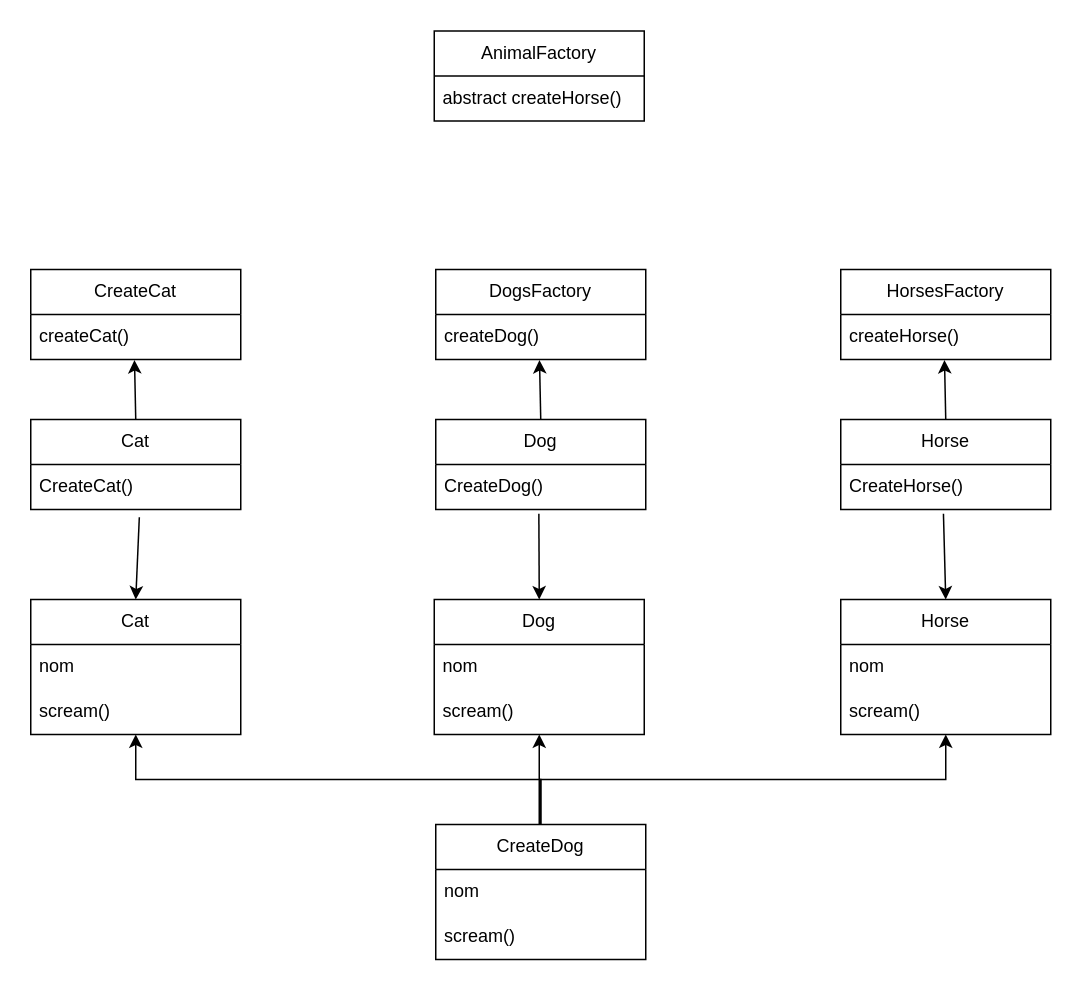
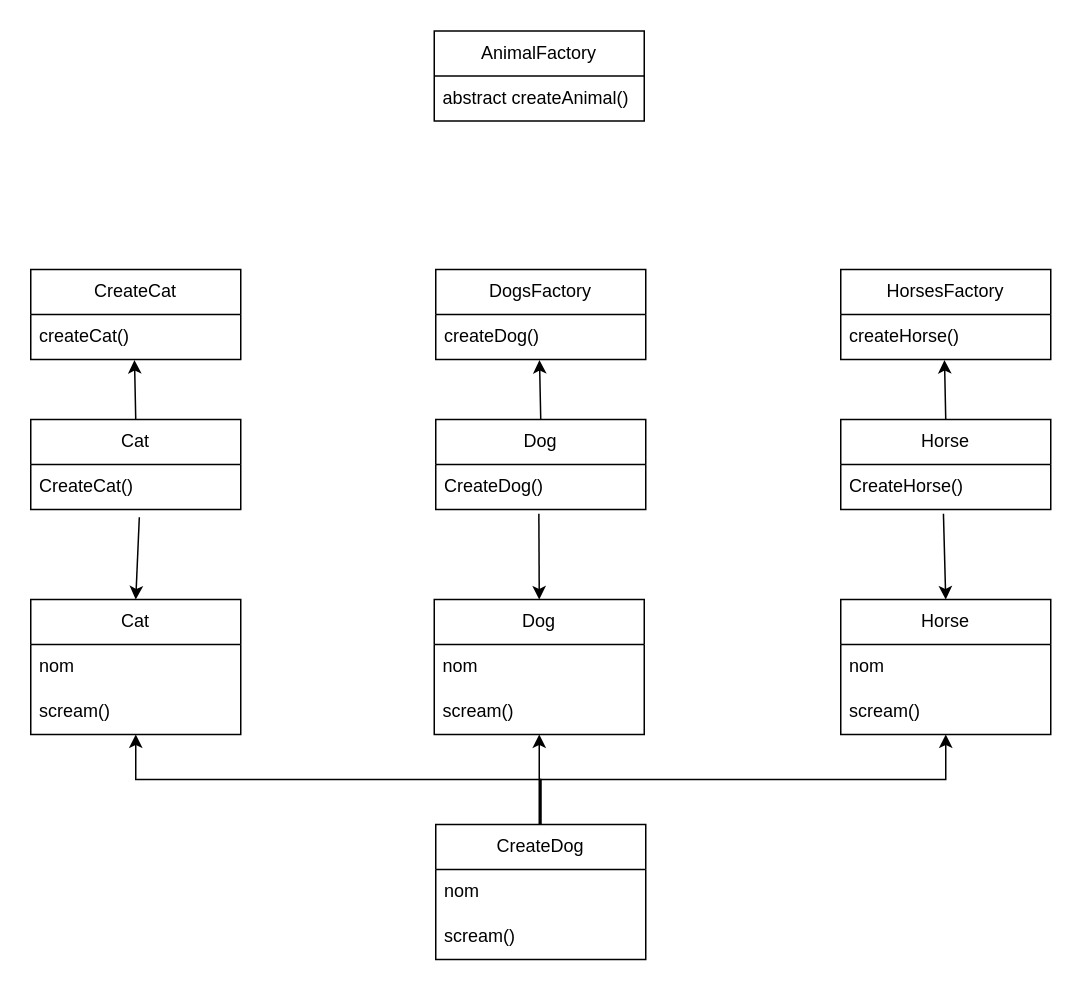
  <mxCell id="0" />
  <mxCell id="1" parent="0" />
  <mxCell id="2" value="CreateCat" style="swimlane;fontStyle=0;childLayout=stackLayout;horizontal=1;startSize=30;horizontalStack=0;resizeParent=1;resizeParentMax=0;resizeLast=0;collapsible=1;marginBottom=0;whiteSpace=wrap;html=1;" vertex="1" parent="1"><mxGeometry x="20" y="179" width="140" height="60" as="geometry" /></mxCell>
  <mxCell id="3" value="createCat()" style="text;strokeColor=none;fillColor=none;align=left;verticalAlign=middle;spacingLeft=4;spacingRight=4;overflow=hidden;points=[[0,0.5],[1,0.5]];portConstraint=eastwest;rotatable=0;whiteSpace=wrap;html=1;" vertex="1" parent="2"><mxGeometry y="30" width="140" height="30" as="geometry" /></mxCell>
  <mxCell id="4" value="Cat" style="swimlane;fontStyle=0;childLayout=stackLayout;horizontal=1;startSize=30;horizontalStack=0;resizeParent=1;resizeParentMax=0;resizeLast=0;collapsible=1;marginBottom=0;whiteSpace=wrap;html=1;" vertex="1" parent="1"><mxGeometry x="20" y="279" width="140" height="60" as="geometry" /></mxCell>
  <mxCell id="5" value="CreateCat()" style="text;strokeColor=none;fillColor=none;align=left;verticalAlign=middle;spacingLeft=4;spacingRight=4;overflow=hidden;points=[[0,0.5],[1,0.5]];portConstraint=eastwest;rotatable=0;whiteSpace=wrap;html=1;" vertex="1" parent="4"><mxGeometry y="30" width="140" height="30" as="geometry" /></mxCell>
  <mxCell id="6" value="" style="endArrow=classic;html=1;rounded=0;exitX=0.5;exitY=0;exitDx=0;exitDy=0;entryX=0.494;entryY=1.013;entryDx=0;entryDy=0;entryPerimeter=0;" edge="1" parent="1" source="4" target="3"><mxGeometry width="50" height="50" relative="1" as="geometry"><mxPoint x="260" y="299" as="sourcePoint" /><mxPoint x="100" y="239" as="targetPoint" /></mxGeometry></mxCell>
  <mxCell id="7" value="" style="endArrow=classic;html=1;rounded=0;exitX=0.517;exitY=1.173;exitDx=0;exitDy=0;exitPerimeter=0;entryX=0.5;entryY=0;entryDx=0;entryDy=0;" edge="1" parent="1" source="5" target="22"><mxGeometry width="50" height="50" relative="1" as="geometry"><mxPoint x="160" y="309.31" as="sourcePoint" /><mxPoint x="90" y="389" as="targetPoint" /></mxGeometry></mxCell>
  <mxCell id="8" value="DogsFactory" style="swimlane;fontStyle=0;childLayout=stackLayout;horizontal=1;startSize=30;horizontalStack=0;resizeParent=1;resizeParentMax=0;resizeLast=0;collapsible=1;marginBottom=0;whiteSpace=wrap;html=1;" vertex="1" parent="1"><mxGeometry x="290" y="179" width="140" height="60" as="geometry" /></mxCell>
  <mxCell id="9" value="createDog()" style="text;strokeColor=none;fillColor=none;align=left;verticalAlign=middle;spacingLeft=4;spacingRight=4;overflow=hidden;points=[[0,0.5],[1,0.5]];portConstraint=eastwest;rotatable=0;whiteSpace=wrap;html=1;" vertex="1" parent="8"><mxGeometry y="30" width="140" height="30" as="geometry" /></mxCell>
  <mxCell id="10" value="Dog" style="swimlane;fontStyle=0;childLayout=stackLayout;horizontal=1;startSize=30;horizontalStack=0;resizeParent=1;resizeParentMax=0;resizeLast=0;collapsible=1;marginBottom=0;whiteSpace=wrap;html=1;" vertex="1" parent="1"><mxGeometry x="290" y="279" width="140" height="60" as="geometry" /></mxCell>
  <mxCell id="11" value="CreateDog()" style="text;strokeColor=none;fillColor=none;align=left;verticalAlign=middle;spacingLeft=4;spacingRight=4;overflow=hidden;points=[[0,0.5],[1,0.5]];portConstraint=eastwest;rotatable=0;whiteSpace=wrap;html=1;" vertex="1" parent="10"><mxGeometry y="30" width="140" height="30" as="geometry" /></mxCell>
  <mxCell id="12" value="" style="endArrow=classic;html=1;rounded=0;exitX=0.5;exitY=0;exitDx=0;exitDy=0;entryX=0.494;entryY=1.013;entryDx=0;entryDy=0;entryPerimeter=0;" edge="1" parent="1" source="10" target="9"><mxGeometry width="50" height="50" relative="1" as="geometry"><mxPoint x="530" y="299" as="sourcePoint" /><mxPoint x="370" y="239" as="targetPoint" /></mxGeometry></mxCell>
  <mxCell id="13" value="" style="endArrow=classic;html=1;rounded=0;exitX=0.491;exitY=1.093;exitDx=0;exitDy=0;exitPerimeter=0;entryX=0.5;entryY=0;entryDx=0;entryDy=0;" edge="1" parent="1" source="11" target="25"><mxGeometry width="50" height="50" relative="1" as="geometry"><mxPoint x="430" y="309.31" as="sourcePoint" /><mxPoint x="364" y="389" as="targetPoint" /></mxGeometry></mxCell>
  <mxCell id="14" value="HorsesFactory" style="swimlane;fontStyle=0;childLayout=stackLayout;horizontal=1;startSize=30;horizontalStack=0;resizeParent=1;resizeParentMax=0;resizeLast=0;collapsible=1;marginBottom=0;whiteSpace=wrap;html=1;" vertex="1" parent="1"><mxGeometry x="560" y="179" width="140" height="60" as="geometry" /></mxCell>
  <mxCell id="15" value="createHorse()" style="text;strokeColor=none;fillColor=none;align=left;verticalAlign=middle;spacingLeft=4;spacingRight=4;overflow=hidden;points=[[0,0.5],[1,0.5]];portConstraint=eastwest;rotatable=0;whiteSpace=wrap;html=1;" vertex="1" parent="14"><mxGeometry y="30" width="140" height="30" as="geometry" /></mxCell>
  <mxCell id="16" value="Horse" style="swimlane;fontStyle=0;childLayout=stackLayout;horizontal=1;startSize=30;horizontalStack=0;resizeParent=1;resizeParentMax=0;resizeLast=0;collapsible=1;marginBottom=0;whiteSpace=wrap;html=1;" vertex="1" parent="1"><mxGeometry x="560" y="279" width="140" height="60" as="geometry" /></mxCell>
  <mxCell id="17" value="CreateHorse()" style="text;strokeColor=none;fillColor=none;align=left;verticalAlign=middle;spacingLeft=4;spacingRight=4;overflow=hidden;points=[[0,0.5],[1,0.5]];portConstraint=eastwest;rotatable=0;whiteSpace=wrap;html=1;" vertex="1" parent="16"><mxGeometry y="30" width="140" height="30" as="geometry" /></mxCell>
  <mxCell id="18" value="" style="endArrow=classic;html=1;rounded=0;exitX=0.5;exitY=0;exitDx=0;exitDy=0;entryX=0.494;entryY=1.013;entryDx=0;entryDy=0;entryPerimeter=0;" edge="1" parent="1" source="16" target="15"><mxGeometry width="50" height="50" relative="1" as="geometry"><mxPoint x="800" y="299" as="sourcePoint" /><mxPoint x="640" y="239" as="targetPoint" /></mxGeometry></mxCell>
  <mxCell id="19" value="" style="endArrow=classic;html=1;rounded=0;exitX=0.489;exitY=1.093;exitDx=0;exitDy=0;exitPerimeter=0;entryX=0.5;entryY=0;entryDx=0;entryDy=0;" edge="1" parent="1" source="17" target="28"><mxGeometry width="50" height="50" relative="1" as="geometry"><mxPoint x="700" y="309.31" as="sourcePoint" /><mxPoint x="630" y="389" as="targetPoint" /><Array as="points" /></mxGeometry></mxCell>
  <mxCell id="20" value="AnimalFactory" style="swimlane;fontStyle=0;childLayout=stackLayout;horizontal=1;startSize=30;horizontalStack=0;resizeParent=1;resizeParentMax=0;resizeLast=0;collapsible=1;marginBottom=0;whiteSpace=wrap;html=1;" vertex="1" parent="1"><mxGeometry x="289" y="20" width="140" height="60" as="geometry" /></mxCell>
- <mxCell id="21" value="abstract createHorse()" style="text;strokeColor=none;fillColor=none;align=left;verticalAlign=middle;spacingLeft=4;spacingRight=4;overflow=hidden;points=[[0,0.5],[1,0.5]];portConstraint=eastwest;rotatable=0;whiteSpace=wrap;html=1;" vertex="1" parent="20"><mxGeometry y="30" width="140" height="30" as="geometry" /></mxCell>
+ <mxCell id="21" value="abstract createAnimal()" style="text;strokeColor=none;fillColor=none;align=left;verticalAlign=middle;spacingLeft=4;spacingRight=4;overflow=hidden;points=[[0,0.5],[1,0.5]];portConstraint=eastwest;rotatable=0;whiteSpace=wrap;html=1;" vertex="1" parent="20"><mxGeometry y="30" width="140" height="30" as="geometry" /></mxCell>
  <mxCell id="22" value="Cat" style="swimlane;fontStyle=0;childLayout=stackLayout;horizontal=1;startSize=30;horizontalStack=0;resizeParent=1;resizeParentMax=0;resizeLast=0;collapsible=1;marginBottom=0;whiteSpace=wrap;html=1;" vertex="1" parent="1"><mxGeometry x="20" y="399" width="140" height="90" as="geometry" /></mxCell>
  <mxCell id="23" value="nom" style="text;strokeColor=none;fillColor=none;align=left;verticalAlign=middle;spacingLeft=4;spacingRight=4;overflow=hidden;points=[[0,0.5],[1,0.5]];portConstraint=eastwest;rotatable=0;whiteSpace=wrap;html=1;" vertex="1" parent="22"><mxGeometry y="30" width="140" height="30" as="geometry" /></mxCell>
  <mxCell id="24" value="scream()" style="text;strokeColor=none;fillColor=none;align=left;verticalAlign=middle;spacingLeft=4;spacingRight=4;overflow=hidden;points=[[0,0.5],[1,0.5]];portConstraint=eastwest;rotatable=0;whiteSpace=wrap;html=1;" vertex="1" parent="22"><mxGeometry y="60" width="140" height="30" as="geometry" /></mxCell>
  <mxCell id="25" value="Dog" style="swimlane;fontStyle=0;childLayout=stackLayout;horizontal=1;startSize=30;horizontalStack=0;resizeParent=1;resizeParentMax=0;resizeLast=0;collapsible=1;marginBottom=0;whiteSpace=wrap;html=1;" vertex="1" parent="1"><mxGeometry x="289" y="399" width="140" height="90" as="geometry" /></mxCell>
  <mxCell id="26" value="nom" style="text;strokeColor=none;fillColor=none;align=left;verticalAlign=middle;spacingLeft=4;spacingRight=4;overflow=hidden;points=[[0,0.5],[1,0.5]];portConstraint=eastwest;rotatable=0;whiteSpace=wrap;html=1;" vertex="1" parent="25"><mxGeometry y="30" width="140" height="30" as="geometry" /></mxCell>
  <mxCell id="27" value="scream()" style="text;strokeColor=none;fillColor=none;align=left;verticalAlign=middle;spacingLeft=4;spacingRight=4;overflow=hidden;points=[[0,0.5],[1,0.5]];portConstraint=eastwest;rotatable=0;whiteSpace=wrap;html=1;" vertex="1" parent="25"><mxGeometry y="60" width="140" height="30" as="geometry" /></mxCell>
  <mxCell id="28" value="Horse" style="swimlane;fontStyle=0;childLayout=stackLayout;horizontal=1;startSize=30;horizontalStack=0;resizeParent=1;resizeParentMax=0;resizeLast=0;collapsible=1;marginBottom=0;whiteSpace=wrap;html=1;" vertex="1" parent="1"><mxGeometry x="560" y="399" width="140" height="90" as="geometry" /></mxCell>
  <mxCell id="29" value="nom" style="text;strokeColor=none;fillColor=none;align=left;verticalAlign=middle;spacingLeft=4;spacingRight=4;overflow=hidden;points=[[0,0.5],[1,0.5]];portConstraint=eastwest;rotatable=0;whiteSpace=wrap;html=1;" vertex="1" parent="28"><mxGeometry y="30" width="140" height="30" as="geometry" /></mxCell>
  <mxCell id="30" value="scream()" style="text;strokeColor=none;fillColor=none;align=left;verticalAlign=middle;spacingLeft=4;spacingRight=4;overflow=hidden;points=[[0,0.5],[1,0.5]];portConstraint=eastwest;rotatable=0;whiteSpace=wrap;html=1;" vertex="1" parent="28"><mxGeometry y="60" width="140" height="30" as="geometry" /></mxCell>
  <mxCell id="31" value="" style="edgeStyle=orthogonalEdgeStyle;rounded=0;orthogonalLoop=1;jettySize=auto;html=1;" edge="1" parent="1" source="32" target="27"><mxGeometry relative="1" as="geometry"><Array as="points"><mxPoint x="359" y="529" /><mxPoint x="359" y="529" /></Array></mxGeometry></mxCell>
  <mxCell id="32" value="CreateDog" style="swimlane;fontStyle=0;childLayout=stackLayout;horizontal=1;startSize=30;horizontalStack=0;resizeParent=1;resizeParentMax=0;resizeLast=0;collapsible=1;marginBottom=0;whiteSpace=wrap;html=1;" vertex="1" parent="1"><mxGeometry x="290" y="549" width="140" height="90" as="geometry" /></mxCell>
  <mxCell id="33" value="nom" style="text;strokeColor=none;fillColor=none;align=left;verticalAlign=middle;spacingLeft=4;spacingRight=4;overflow=hidden;points=[[0,0.5],[1,0.5]];portConstraint=eastwest;rotatable=0;whiteSpace=wrap;html=1;" vertex="1" parent="32"><mxGeometry y="30" width="140" height="30" as="geometry" /></mxCell>
  <mxCell id="34" value="scream()" style="text;strokeColor=none;fillColor=none;align=left;verticalAlign=middle;spacingLeft=4;spacingRight=4;overflow=hidden;points=[[0,0.5],[1,0.5]];portConstraint=eastwest;rotatable=0;whiteSpace=wrap;html=1;" vertex="1" parent="32"><mxGeometry y="60" width="140" height="30" as="geometry" /></mxCell>
  <mxCell id="35" style="edgeStyle=orthogonalEdgeStyle;rounded=0;orthogonalLoop=1;jettySize=auto;html=1;entryX=0.5;entryY=1;entryDx=0;entryDy=0;entryPerimeter=0;" edge="1" parent="1" source="32" target="30"><mxGeometry relative="1" as="geometry" /></mxCell>
  <mxCell id="36" style="edgeStyle=orthogonalEdgeStyle;rounded=0;orthogonalLoop=1;jettySize=auto;html=1;entryX=0.5;entryY=1;entryDx=0;entryDy=0;entryPerimeter=0;" edge="1" parent="1" source="32" target="24"><mxGeometry relative="1" as="geometry" /></mxCell>
